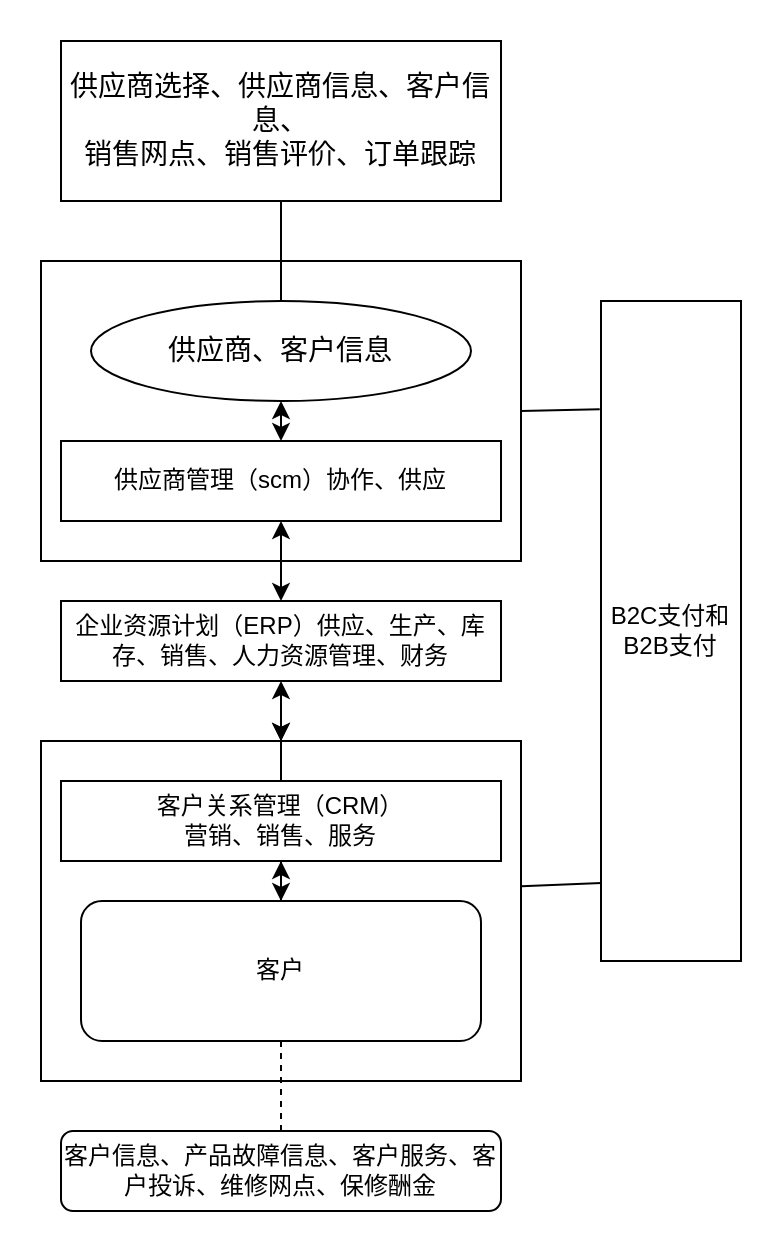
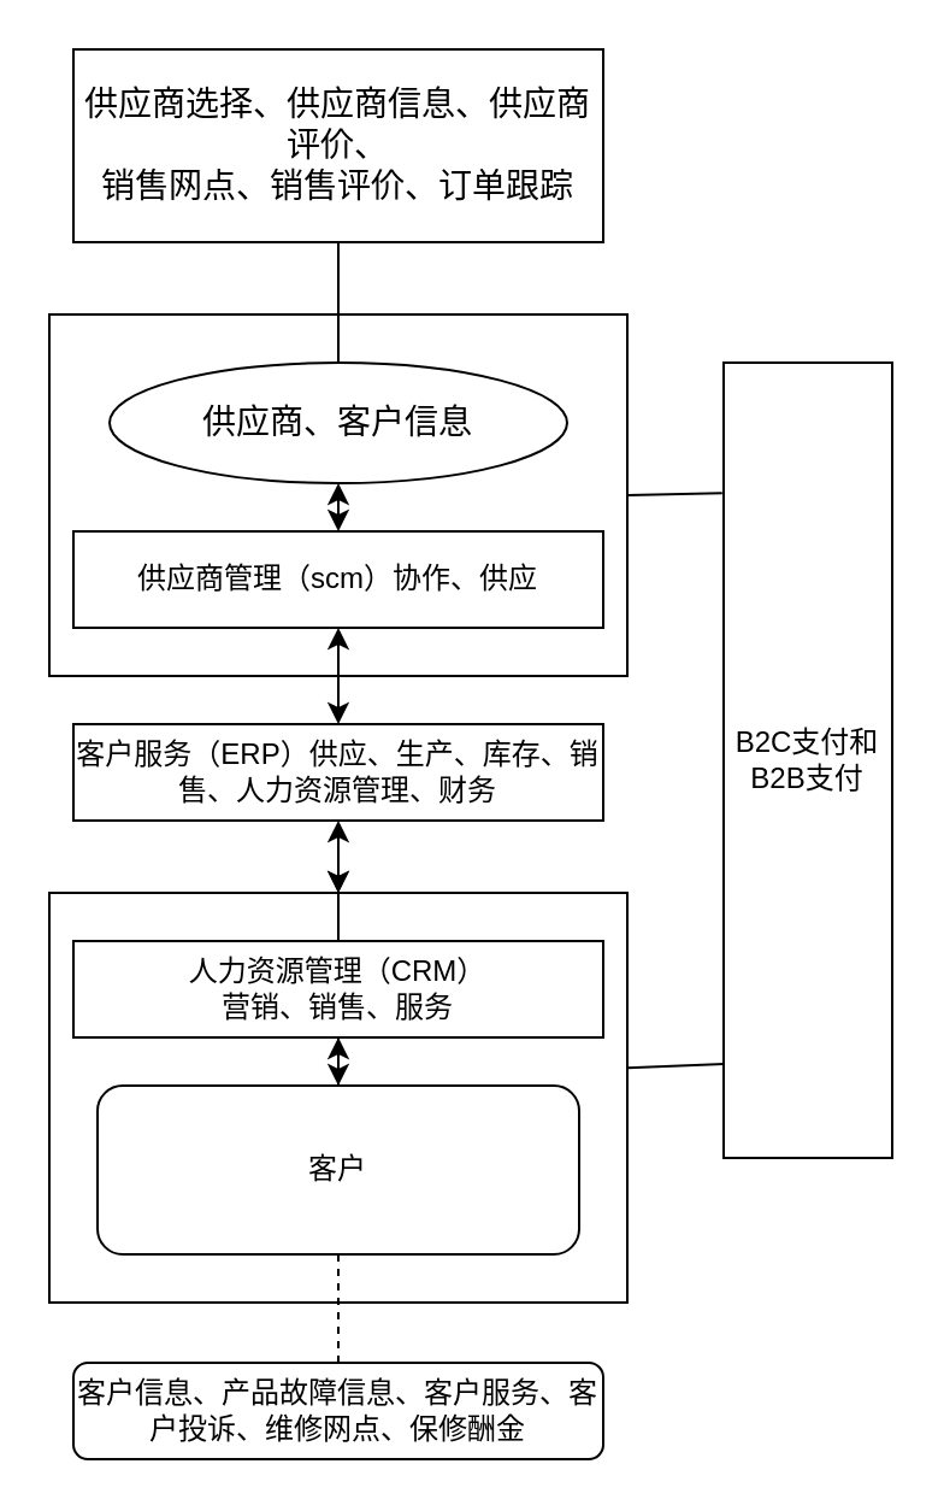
  <mxCell id="0" />
  <mxCell id="1" parent="0" />
  <mxCell id="2" value="" style="rounded=0;whiteSpace=wrap;html=1;" vertex="1" parent="1"><mxGeometry x="20" y="130" width="240" height="150" as="geometry" /></mxCell>
- <mxCell id="3" value="&lt;font style=&quot;font-size: 14px&quot;&gt;供应商选择、供应商信息、客户信息、&lt;br&gt;销售网点、销售评价、订单跟踪&lt;/font&gt;" style="rounded=0;whiteSpace=wrap;html=1;" vertex="1" parent="1"><mxGeometry x="30" width="220" height="80" as="geometry" y="20" /></mxCell>
+ <mxCell id="3" value="&lt;font style=&quot;font-size: 14px&quot;&gt;供应商选择、供应商信息、供应商评价、&lt;br&gt;销售网点、销售评价、订单跟踪&lt;/font&gt;" style="rounded=0;whiteSpace=wrap;html=1;" vertex="1" parent="1"><mxGeometry x="30" width="220" height="80" as="geometry" y="20" /></mxCell>
  <mxCell id="4" value="&lt;font style=&quot;font-size: 14px&quot;&gt;供应商、客户信息&lt;/font&gt;" style="ellipse;whiteSpace=wrap;html=1;" vertex="1" parent="1"><mxGeometry x="45" y="150" width="190" height="50" as="geometry" /></mxCell>
  <mxCell id="5" value="供应商管理（scm）协作、供应" style="rounded=0;whiteSpace=wrap;html=1;" vertex="1" parent="1"><mxGeometry x="30" y="220" width="220" height="40" as="geometry" /></mxCell>
- <mxCell id="6" value="企业资源计划（ERP）供应、生产、库存、销售、人力资源管理、财务" style="rounded=0;whiteSpace=wrap;html=1;" vertex="1" parent="1"><mxGeometry x="30" y="300" width="220" height="40" as="geometry" /></mxCell>
+ <mxCell id="6" value="客户服务（ERP）供应、生产、库存、销售、人力资源管理、财务" style="rounded=0;whiteSpace=wrap;html=1;" vertex="1" parent="1"><mxGeometry x="30" y="300" width="220" height="40" as="geometry" /></mxCell>
  <mxCell id="7" value="" style="rounded=0;whiteSpace=wrap;html=1;" vertex="1" parent="1"><mxGeometry x="20" y="370" width="240" height="170" as="geometry" /></mxCell>
  <mxCell id="8" style="edgeStyle=orthogonalEdgeStyle;rounded=0;orthogonalLoop=1;jettySize=auto;html=1;entryX=0.5;entryY=0;entryDx=0;entryDy=0;" edge="1" parent="1" source="9" target="7"><mxGeometry relative="1" as="geometry" /></mxCell>
- <mxCell id="9" value="客户关系管理（CRM）&lt;br&gt;营销、销售、服务" style="rounded=0;whiteSpace=wrap;html=1;" vertex="1" parent="1"><mxGeometry x="30" y="390" width="220" height="40" as="geometry" /></mxCell>
+ <mxCell id="9" value="人力资源管理（CRM）&lt;br&gt;营销、销售、服务" style="rounded=0;whiteSpace=wrap;html=1;" vertex="1" parent="1"><mxGeometry x="30" y="390" width="220" height="40" as="geometry" /></mxCell>
  <mxCell id="10" value="客户" style="whiteSpace=wrap;html=1;rounded=1;" vertex="1" parent="1"><mxGeometry x="40" y="450" width="200" height="70" as="geometry" /></mxCell>
  <mxCell id="11" value="客户信息、产品故障信息、客户服务、客户投诉、维修网点、保修酬金" style="whiteSpace=wrap;html=1;rounded=1;" vertex="1" parent="1"><mxGeometry x="30" y="565" width="220" height="40" as="geometry" /></mxCell>
  <mxCell id="12" value="" style="endArrow=none;html=1;entryX=0.5;entryY=1;entryDx=0;entryDy=0;" edge="1" parent="1" target="3"><mxGeometry width="50" height="50" relative="1" as="geometry"><mxPoint x="140" y="150" as="sourcePoint" /><mxPoint x="190" y="270" as="targetPoint" /></mxGeometry></mxCell>
  <mxCell id="13" value="" style="endArrow=classic;startArrow=classic;html=1;entryX=0.5;entryY=1;entryDx=0;entryDy=0;" edge="1" parent="1" target="4"><mxGeometry width="50" height="50" relative="1" as="geometry"><mxPoint x="140" y="220" as="sourcePoint" /><mxPoint x="190" y="270" as="targetPoint" /></mxGeometry></mxCell>
  <mxCell id="14" value="" style="endArrow=classic;startArrow=classic;html=1;entryX=0.5;entryY=1;entryDx=0;entryDy=0;" edge="1" parent="1" target="5"><mxGeometry width="50" height="50" relative="1" as="geometry"><mxPoint x="140" y="300" as="sourcePoint" /><mxPoint x="190" y="270" as="targetPoint" /></mxGeometry></mxCell>
  <mxCell id="15" value="" style="endArrow=classic;startArrow=classic;html=1;exitX=0.5;exitY=1;exitDx=0;exitDy=0;entryX=0.5;entryY=0;entryDx=0;entryDy=0;" edge="1" parent="1" source="6" target="7"><mxGeometry width="50" height="50" relative="1" as="geometry"><mxPoint x="140" y="320" as="sourcePoint" /><mxPoint x="190" y="270" as="targetPoint" /></mxGeometry></mxCell>
  <mxCell id="16" value="" style="endArrow=classic;startArrow=classic;html=1;entryX=0.5;entryY=1;entryDx=0;entryDy=0;exitX=0.5;exitY=0;exitDx=0;exitDy=0;" edge="1" parent="1" source="10" target="9"><mxGeometry width="50" height="50" relative="1" as="geometry"><mxPoint x="140" y="450" as="sourcePoint" /><mxPoint x="190" y="400" as="targetPoint" /></mxGeometry></mxCell>
  <mxCell id="17" value="" style="endArrow=none;html=1;exitX=0.5;exitY=0;exitDx=0;exitDy=0;entryX=0.5;entryY=1;entryDx=0;entryDy=0;dashed=1;" edge="1" parent="1" source="11" target="10"><mxGeometry width="50" height="50" relative="1" as="geometry"><mxPoint x="140" y="450" as="sourcePoint" /><mxPoint x="190" y="400" as="targetPoint" /></mxGeometry></mxCell>
  <mxCell id="18" value="B2C支付和B2B支付" style="rounded=0;whiteSpace=wrap;html=1;" vertex="1" parent="1"><mxGeometry x="300" y="150" width="70" height="330" as="geometry" /></mxCell>
  <mxCell id="19" value="" style="endArrow=none;html=1;entryX=1;entryY=0.5;entryDx=0;entryDy=0;exitX=-0.009;exitY=0.164;exitDx=0;exitDy=0;exitPerimeter=0;" edge="1" parent="1" source="18" target="2"><mxGeometry width="50" height="50" relative="1" as="geometry"><mxPoint x="140" y="370" as="sourcePoint" /><mxPoint x="190" y="320" as="targetPoint" /></mxGeometry></mxCell>
  <mxCell id="20" value="" style="endArrow=none;html=1;exitX=1.001;exitY=0.427;exitDx=0;exitDy=0;exitPerimeter=0;entryX=0.003;entryY=0.882;entryDx=0;entryDy=0;entryPerimeter=0;" edge="1" parent="1" source="7" target="18"><mxGeometry width="50" height="50" relative="1" as="geometry"><mxPoint x="260" y="350" as="sourcePoint" /><mxPoint x="310" y="300" as="targetPoint" /></mxGeometry></mxCell>
